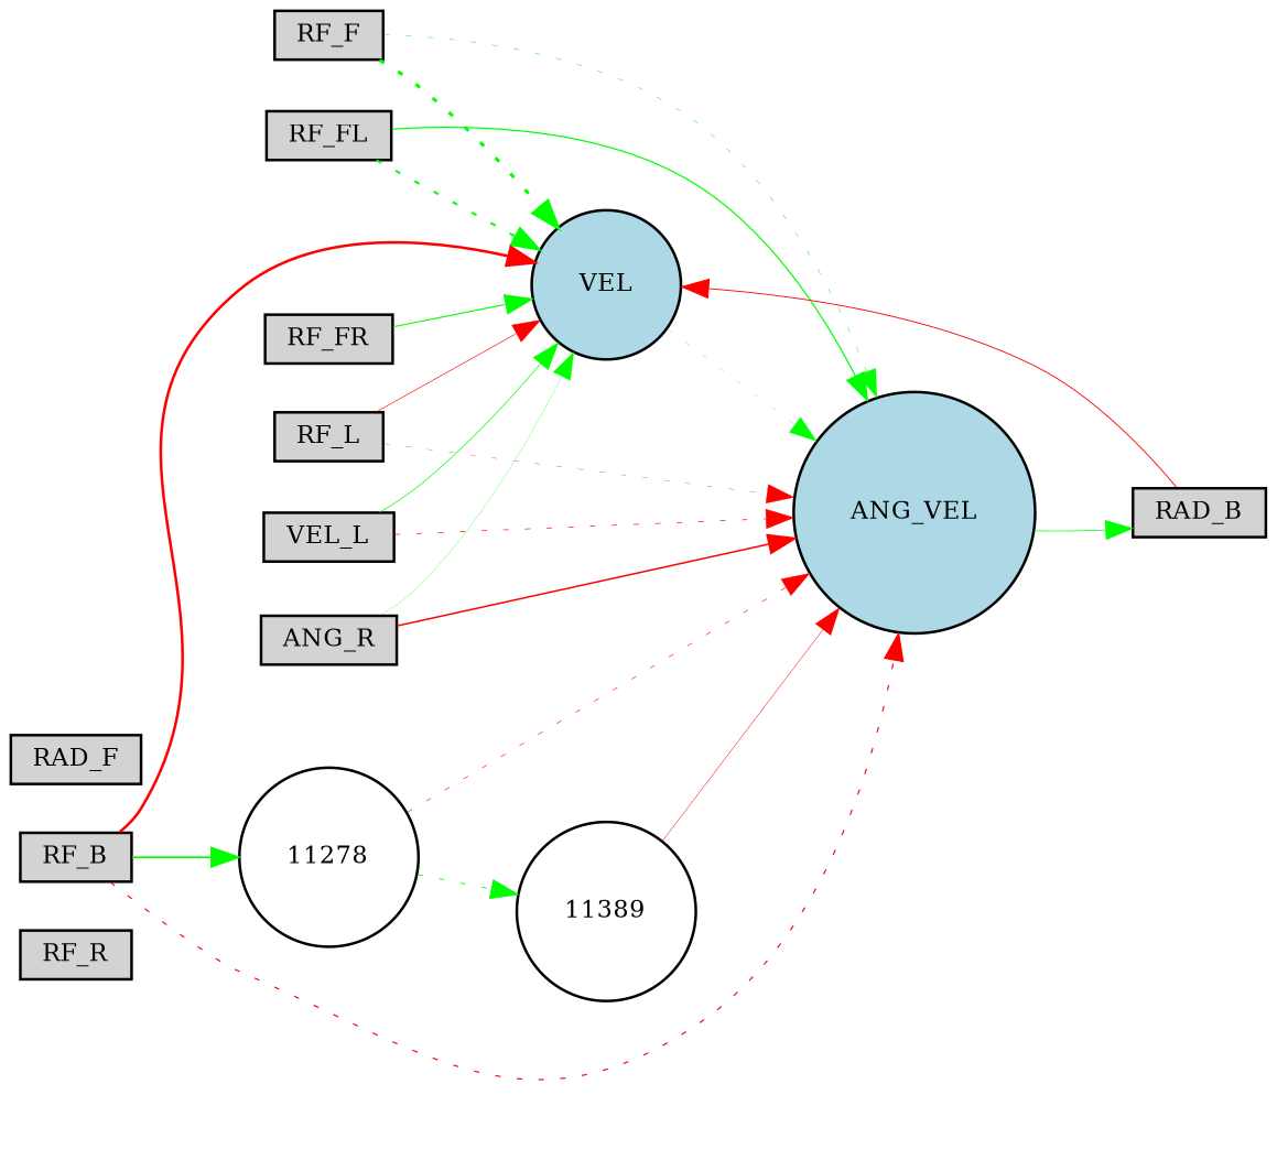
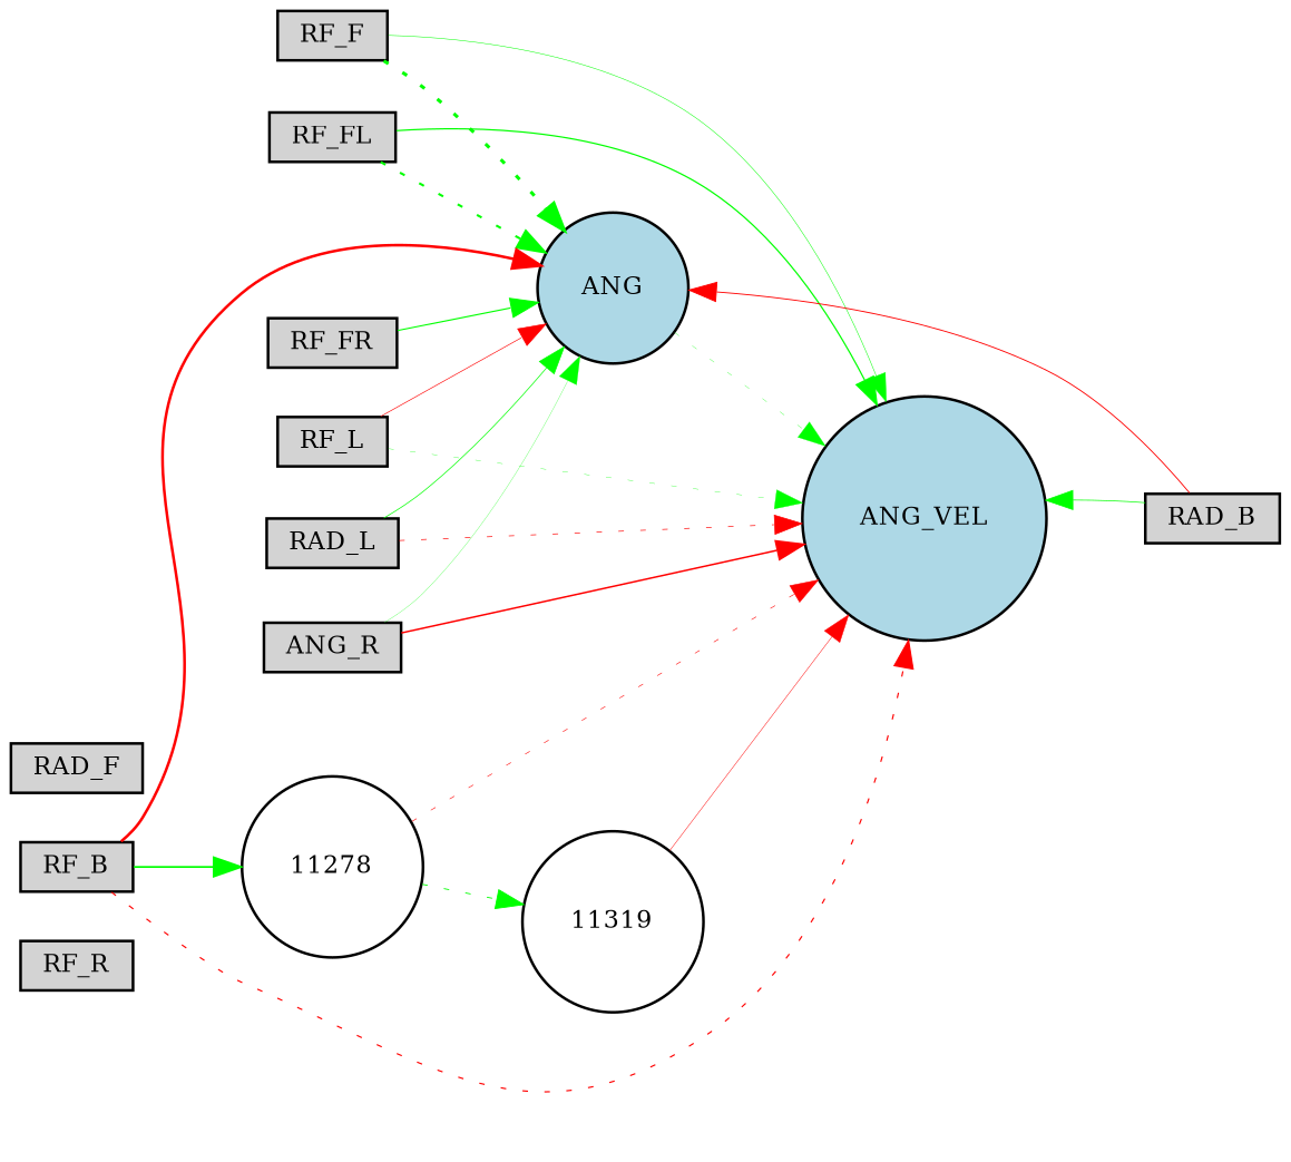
  digraph {
    rankdir=LR
    node [fillcolor=lightgray fontsize=9 shape=box style=filled]
    edge [color=green style=solid]
    RF_R [height=0.2 width=0.2]
    RF_FR [height=0.2 width=0.2]
-   VEL [fillcolor=lightblue height=0.2 shape=circle width=0.2]
+   VEL [fillcolor=lightblue height=0.2 shape=circle width=0.2 label=ANG]
    ANG_VEL [fillcolor=lightblue height=0.2 shape=circle width=0.2]
    RF_F [height=0.2 width=0.2]
    RF_FL [height=0.2 width=0.2]
    RF_L [height=0.2 width=0.2]
    RF_B [height=0.2 width=0.2]
    11278 [fillcolor=white height=0.2 shape=circle width=0.2]
-   11319 [fillcolor=white height=0.2 shape=circle width=0.2 label=11389]
+   11319 [fillcolor=white height=0.2 shape=circle width=0.2]
    RAD_F [height=0.2 width=0.2]
-   RAD_L [height=0.2 width=0.2 label=VEL_L]
+   RAD_L [height=0.2 width=0.2]
    RAD_B [height=0.2 width=0.2]
    n14 [height=0.2 label=ANG_R width=0.2]
    RF_FR -> VEL [penwidth=0.44148328833473616]
    VEL -> ANG_VEL [penwidth=0.11734155480196416 style=dotted]
    RF_F -> VEL [penwidth=1.215946316035084 style=dotted]
-   RF_F -> ANG_VEL [penwidth=0.19642066405373582 style=dotted]
+   RF_F -> ANG_VEL [penwidth=0.19642066405373582]
    RF_FL -> VEL [penwidth=0.8223729619488528 style=dotted]
    RF_FL -> ANG_VEL [penwidth=0.4867488405812703]
    RF_L -> VEL [color=red penwidth=0.24812645376026268]
-   RF_L -> ANG_VEL [color=red penwidth=0.12738369797043206 style=dotted]
+   RF_L -> ANG_VEL [penwidth=0.12738369797043206 style=dotted]
    RF_B -> VEL [color=red penwidth=1.0113416170792944]
    RF_B -> ANG_VEL [color=red penwidth=0.46290361525185564 style=dotted]
    RF_B -> 11278 [penwidth=0.6927025752479082]
    11278 -> ANG_VEL [color=red penwidth=0.22357530329401135 style=dotted]
    11278 -> 11319 [penwidth=0.3419256887503217 style=dotted]
    11319 -> ANG_VEL [color=red penwidth=0.18133144595867456]
    RAD_L -> VEL [penwidth=0.27982500549273215]
    RAD_L -> ANG_VEL [color=red penwidth=0.2661351982846797 style=dotted]
    RAD_B -> VEL [color=red penwidth=0.35523801713875514]
-   ANG_VEL -> RAD_B [penwidth=0.28124076612642784]
+   RAD_B -> ANG_VEL [penwidth=0.28124076612642784]
    n14 -> VEL [penwidth=0.10152605688193432]
    n14 -> ANG_VEL [color=red penwidth=0.5980329606670477]
  }
